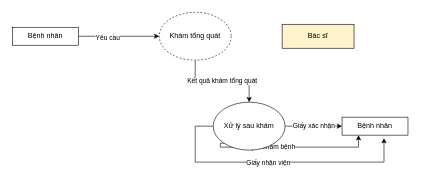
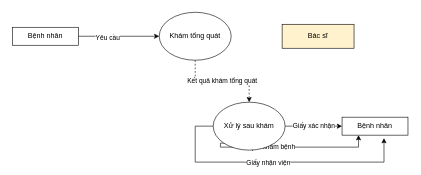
  <mxCell id="0" />
  <mxCell id="1" parent="0" />
  <mxCell id="2" style="edgeStyle=orthogonalEdgeStyle;rounded=0;orthogonalLoop=1;jettySize=auto;html=1;" edge="1" parent="1" source="4" target="6"><mxGeometry relative="1" as="geometry" /></mxCell>
  <mxCell id="3" value="Yêu cầu" style="edgeLabel;html=1;align=center;verticalAlign=middle;resizable=0;points=[];" vertex="1" connectable="0" parent="2"><mxGeometry x="-0.287" y="-1" relative="1" as="geometry"><mxPoint as="offset" /></mxGeometry></mxCell>
  <mxCell id="4" value="Bệnh nhân" style="rounded=0;whiteSpace=wrap;html=1;" vertex="1" parent="1"><mxGeometry x="20" y="45" width="110" height="30" as="geometry" /></mxCell>
- <mxCell id="5" value="Kết quả khám tổng quát" style="edgeStyle=orthogonalEdgeStyle;rounded=0;orthogonalLoop=1;jettySize=auto;html=1;entryX=0.5;entryY=0;entryDx=0;entryDy=0;" edge="1" parent="1" source="6" target="12"><mxGeometry relative="1" as="geometry" /></mxCell>
- <mxCell id="6" value="Khám tổng quát" style="ellipse;whiteSpace=wrap;html=1;dashed=1;" vertex="1" parent="1"><mxGeometry x="265" y="20" width="120" height="80" as="geometry" /></mxCell>
+ <mxCell id="5" value="Kết quả khám tổng quát" style="edgeStyle=orthogonalEdgeStyle;rounded=0;orthogonalLoop=1;jettySize=auto;html=1;entryX=0.5;entryY=0;entryDx=0;entryDy=0;dashed=1;" edge="1" parent="1" source="6" target="12"><mxGeometry relative="1" as="geometry" /></mxCell>
+ <mxCell id="6" value="Khám tổng quát" style="ellipse;whiteSpace=wrap;html=1;" vertex="1" parent="1"><mxGeometry x="265" y="20" width="120" height="80" as="geometry" /></mxCell>
  <mxCell id="7" style="edgeStyle=orthogonalEdgeStyle;rounded=0;orthogonalLoop=1;jettySize=auto;html=1;exitX=0.5;exitY=1;exitDx=0;exitDy=0;" edge="1" parent="1" source="4" target="4"><mxGeometry relative="1" as="geometry" /></mxCell>
  <mxCell id="8" value="Giấy xác nhận" style="edgeStyle=orthogonalEdgeStyle;rounded=0;orthogonalLoop=1;jettySize=auto;html=1;entryX=0;entryY=0.5;entryDx=0;entryDy=0;" edge="1" parent="1" source="12" target="14"><mxGeometry relative="1" as="geometry" /></mxCell>
  <mxCell id="9" value="Kết quả khám bệnh" style="edgeStyle=orthogonalEdgeStyle;rounded=0;orthogonalLoop=1;jettySize=auto;html=1;exitX=1;exitY=1;exitDx=0;exitDy=0;entryX=0.25;entryY=1;entryDx=0;entryDy=0;" edge="1" parent="1" source="12" target="14"><mxGeometry relative="1" as="geometry"><Array as="points"><mxPoint x="367" y="245" /><mxPoint x="598" y="245" /></Array></mxGeometry></mxCell>
  <mxCell id="10" style="edgeStyle=orthogonalEdgeStyle;rounded=0;orthogonalLoop=1;jettySize=auto;html=1;entryX=0.636;entryY=1.167;entryDx=0;entryDy=0;entryPerimeter=0;" edge="1" parent="1" source="12" target="14"><mxGeometry relative="1" as="geometry"><Array as="points"><mxPoint x="325" y="270" /><mxPoint x="640" y="270" /></Array></mxGeometry></mxCell>
  <mxCell id="11" value="Giấy nhận viện" style="edgeLabel;html=1;align=center;verticalAlign=middle;resizable=0;points=[];" vertex="1" connectable="0" parent="10"><mxGeometry x="-0.258" y="2" relative="1" as="geometry"><mxPoint x="46" y="2" as="offset" /></mxGeometry></mxCell>
  <mxCell id="12" value="Xử lý sau khám" style="ellipse;whiteSpace=wrap;html=1;" vertex="1" parent="1"><mxGeometry x="355" y="170" width="120" height="80" as="geometry" /></mxCell>
  <mxCell id="13" value="Bác sĩ" style="rounded=0;whiteSpace=wrap;html=1;fillColor=#fff2cc;" vertex="1" parent="1"><mxGeometry x="470" y="40" width="120" height="40" as="geometry" /></mxCell>
  <mxCell id="14" value="Bệnh nhân" style="rounded=0;whiteSpace=wrap;html=1;" vertex="1" parent="1"><mxGeometry x="570" y="195" width="110" height="30" as="geometry" /></mxCell>
